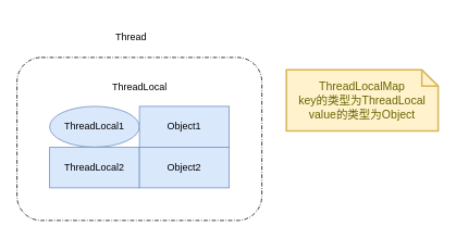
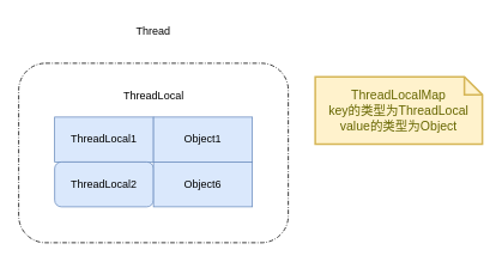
  <mxCell id="0" />
  <mxCell id="1" parent="0" />
  <mxCell id="2" value="" style="points=[[0.25,0,0],[0.5,0,0],[0.75,0,0],[1,0.25,0],[1,0.5,0],[1,0.75,0],[0.75,1,0],[0.5,1,0],[0.25,1,0],[0,0.75,0],[0,0.5,0],[0,0.25,0]];rounded=1;dashed=1;dashPattern=5 2 1 2;labelPosition=center;verticalLabelPosition=top;align=right;verticalAlign=bottom;fontSize=8;" vertex="1" parent="1"><mxGeometry x="20" y="70" width="300" height="200" as="geometry" /></mxCell>
  <mxCell id="3" value="ThreadLocal" style="text;html=1;align=center;verticalAlign=middle;resizable=0;points=[];autosize=1;strokeColor=none;fillColor=none;" vertex="1" parent="1"><mxGeometry x="115" y="96" width="110" height="20" as="geometry" /></mxCell>
- <mxCell id="4" value="ThreadLocal1" style="ellipse;whiteSpace=wrap;html=1;fillColor=#dae8fc;strokeColor=#6c8ebf;" vertex="1" parent="1"><mxGeometry x="60" y="130" width="110" height="50" as="geometry" /></mxCell>
+ <mxCell id="4" value="ThreadLocal1" style="rounded=0;whiteSpace=wrap;html=1;fillColor=#dae8fc;strokeColor=#6c8ebf;" vertex="1" parent="1"><mxGeometry x="60" y="130" width="110" height="50" as="geometry" /></mxCell>
  <mxCell id="5" value="Object1" style="rounded=0;whiteSpace=wrap;html=1;fillColor=#dae8fc;strokeColor=#6c8ebf;" vertex="1" parent="1"><mxGeometry x="170" y="130" width="110" height="50" as="geometry" /></mxCell>
- <mxCell id="6" value="Thread" style="text;html=1;strokeColor=none;fillColor=none;align=center;verticalAlign=middle;whiteSpace=wrap;rounded=0;" vertex="1" parent="1"><mxGeometry x="130" y="30" width="60" height="30" as="geometry" /></mxCell>
- <mxCell id="7" value="ThreadLocal2" style="rounded=0;whiteSpace=wrap;html=1;fillColor=#dae8fc;strokeColor=#6c8ebf;" vertex="1" parent="1"><mxGeometry x="60" y="180" width="110" height="50" as="geometry" /></mxCell>
- <mxCell id="8" value="Object2" style="rounded=0;whiteSpace=wrap;html=1;fillColor=#dae8fc;strokeColor=#6c8ebf;" vertex="1" parent="1"><mxGeometry x="170" y="180" width="110" height="50" as="geometry" /></mxCell>
+ <mxCell id="6" value="Thread" style="text;html=1;strokeColor=none;fillColor=none;align=center;verticalAlign=middle;whiteSpace=wrap;rounded=0;" vertex="1" parent="1"><mxGeometry x="140" y="20" width="60" height="30" as="geometry" /></mxCell>
+ <mxCell id="7" value="ThreadLocal2" style="whiteSpace=wrap;html=1;fillColor=#dae8fc;strokeColor=#6c8ebf;rounded=1;" vertex="1" parent="1"><mxGeometry x="60" y="180" width="110" height="50" as="geometry" /></mxCell>
+ <mxCell id="8" value="Object6" style="rounded=0;whiteSpace=wrap;html=1;fillColor=#dae8fc;strokeColor=#6c8ebf;" vertex="1" parent="1"><mxGeometry x="170" y="180" width="110" height="50" as="geometry" /></mxCell>
  <mxCell id="9" value="ThreadLocalMap&lt;br&gt;key的类型为ThreadLocal&lt;br&gt;value的类型为Object" style="shape=note;strokeWidth=2;fontSize=14;size=20;whiteSpace=wrap;html=1;fillColor=#fff2cc;strokeColor=#d6b656;fontColor=#666600;" vertex="1" parent="1"><mxGeometry x="350" y="85" width="186" height="75" as="geometry" /></mxCell>
